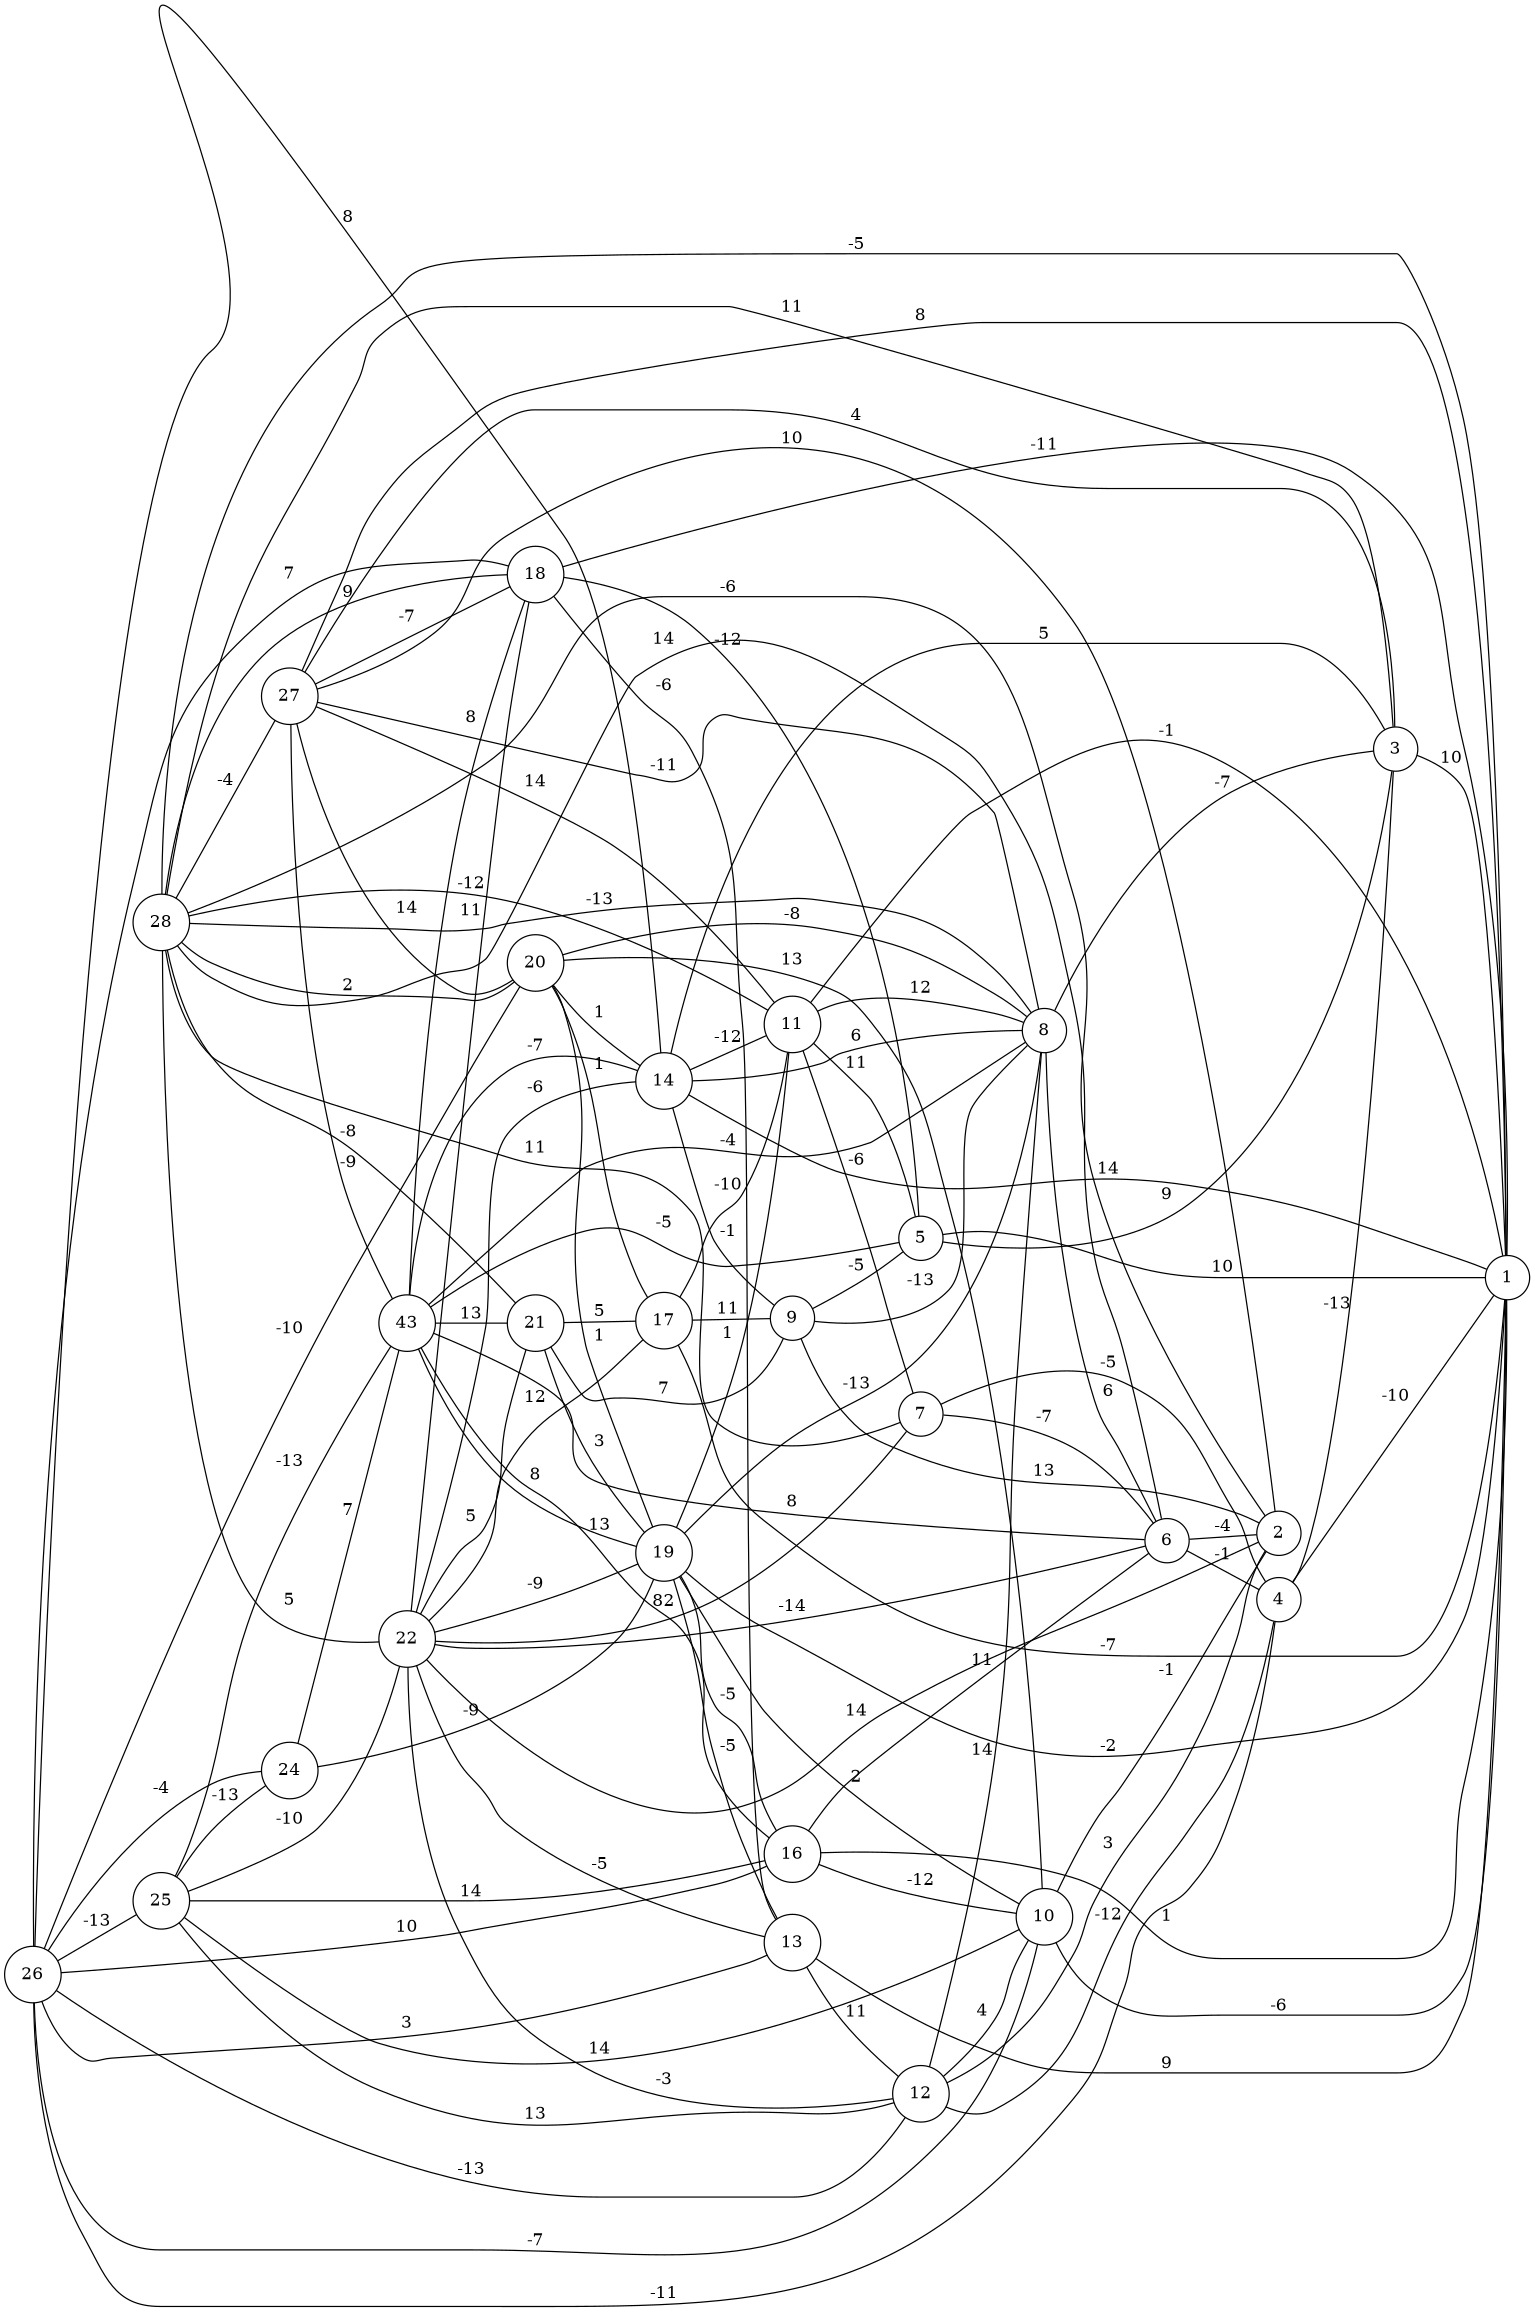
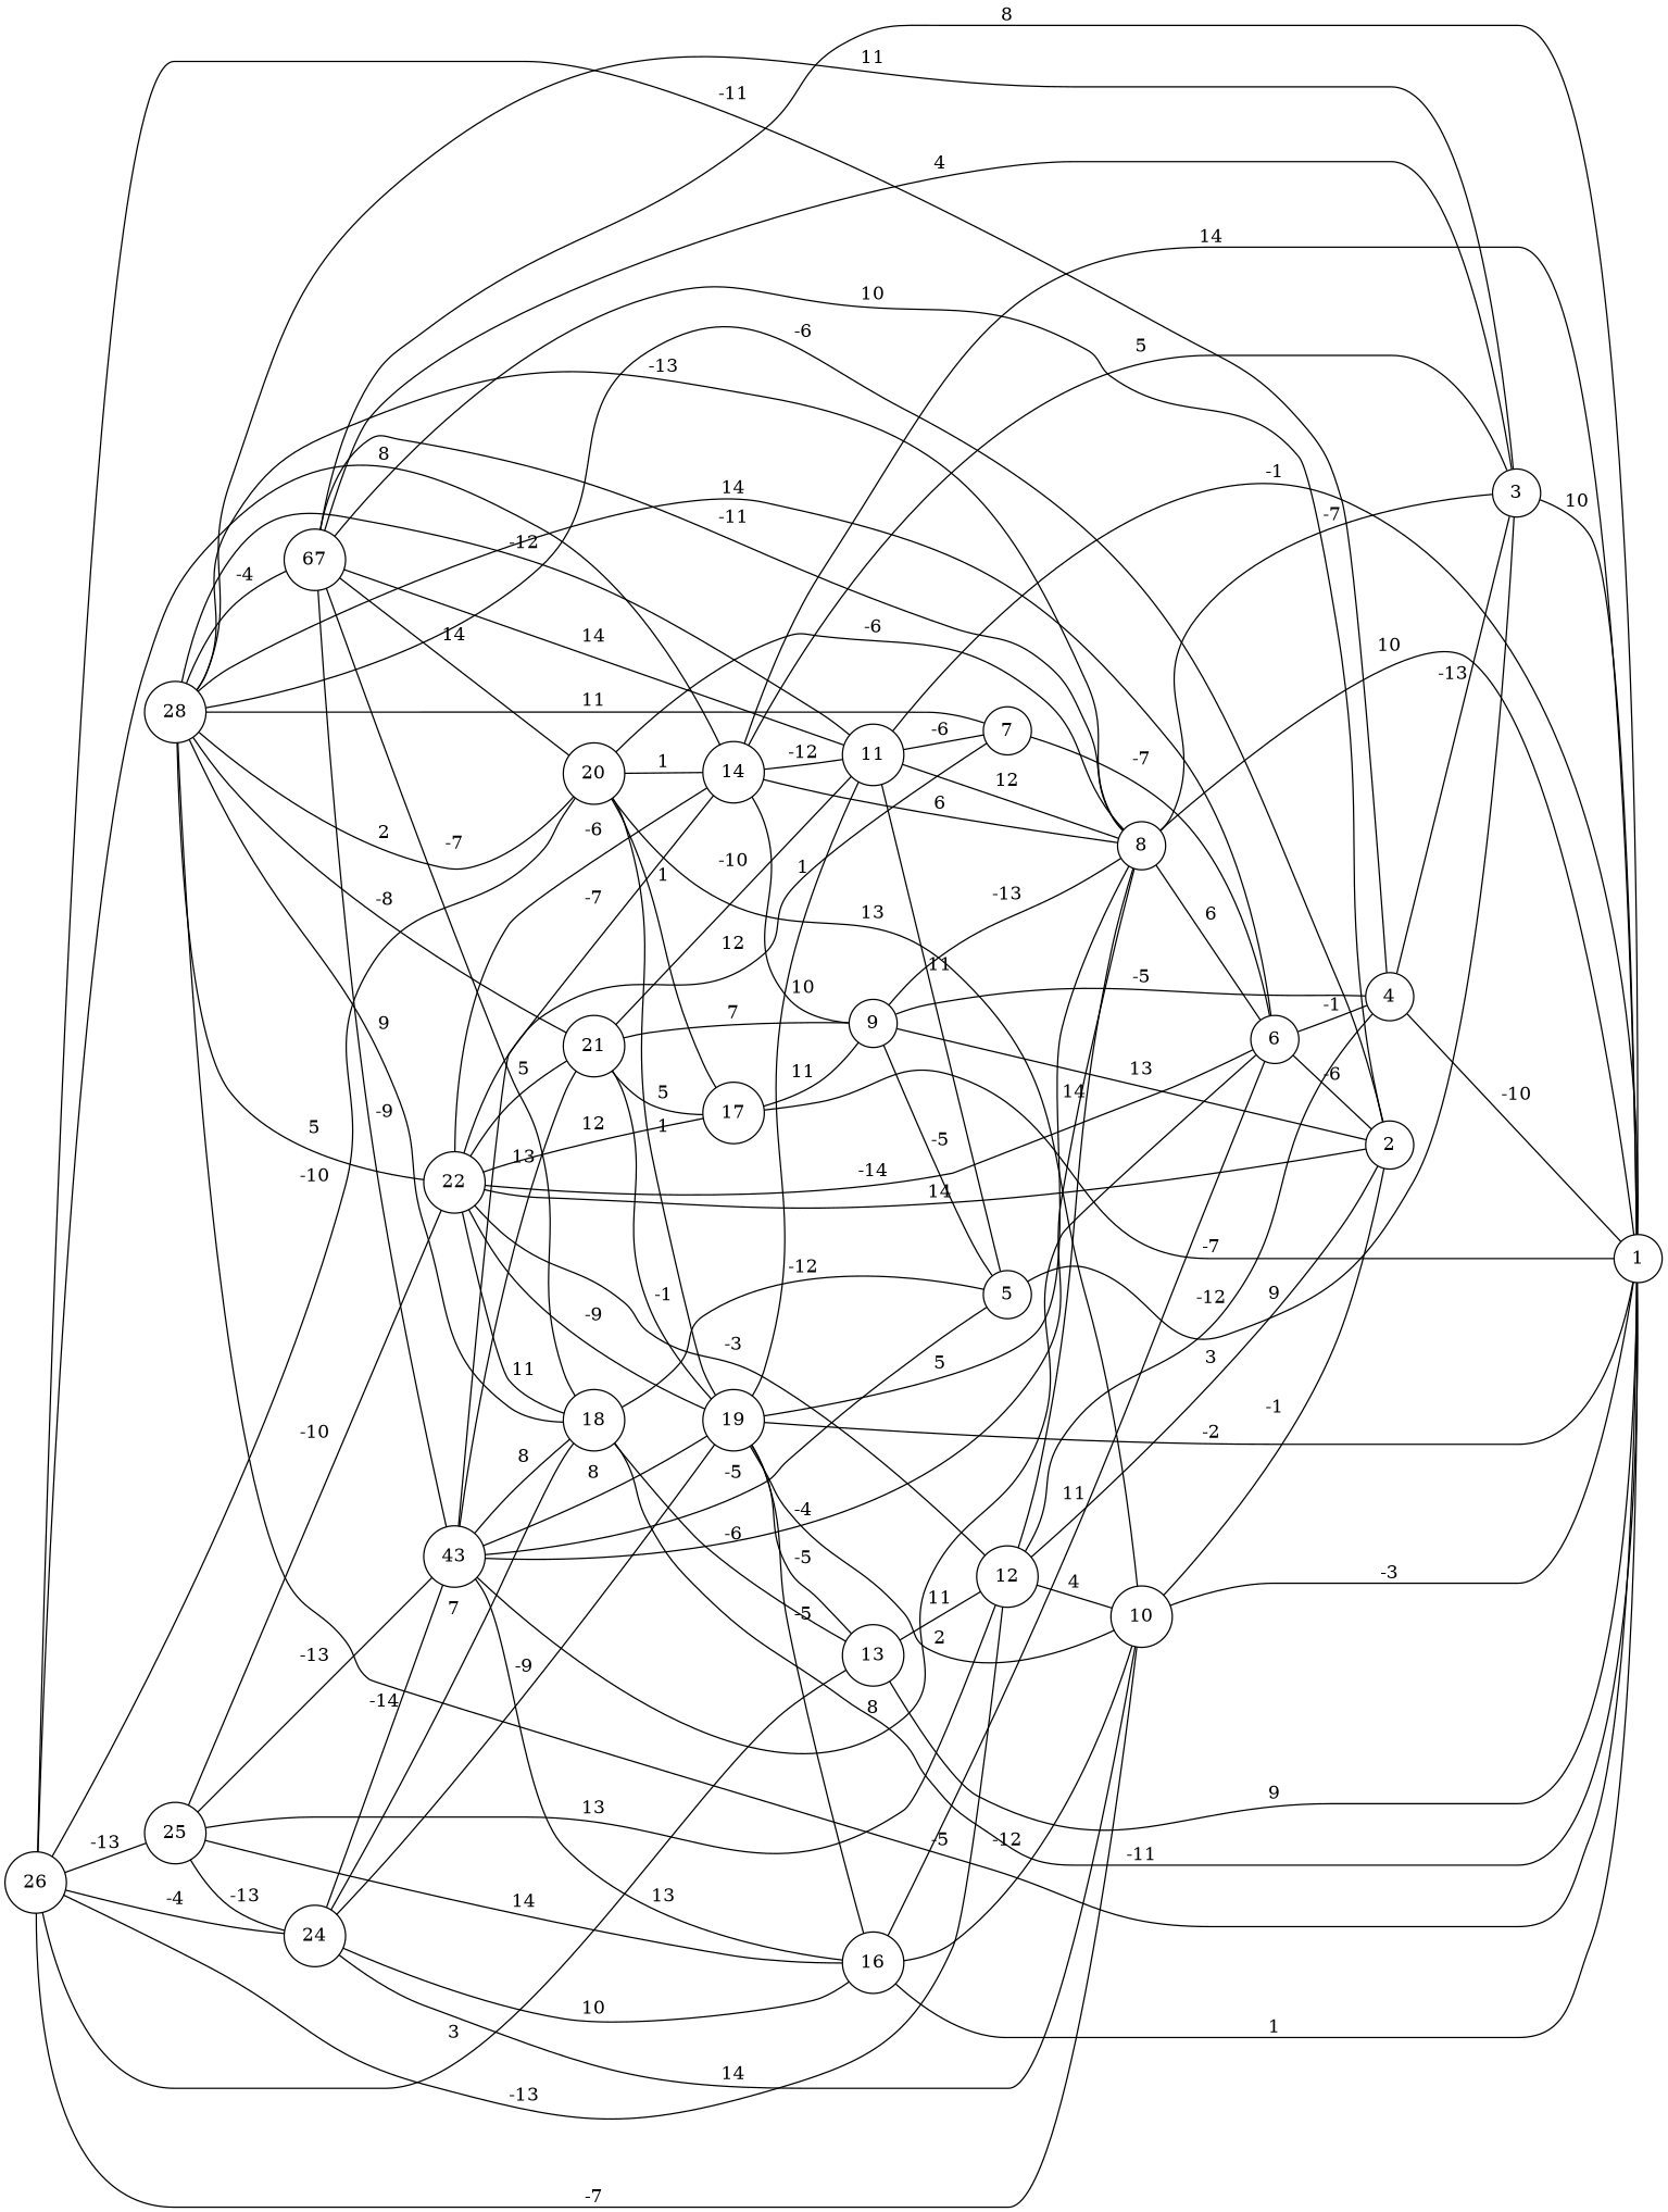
  graph {
    fontname="Helvetica,Arial,sans-serif"
    rankdir=LR
    node [shape=circle]
    28
    1
    2
    3
    6
    7
    8
    11
    18
    20
    21
    22
-   27
+   27 [label=67]
    4
    5
    13
    10
    14
    19
    17
    9
    12
    n23 [label=43]
    16
    26
    24
    25
    28 -- 1 [label=-5]
    28 -- 2 [label=-6]
    28 -- 3 [label=11]
    28 -- 6 [label=14]
    28 -- 7 [label=11]
    28 -- 8 [label=-13]
    28 -- 11 [label=-12]
    28 -- 18 [label=9]
    28 -- 20 [label=2]
    28 -- 21 [label=-8]
    28 -- 22 [label=5]
    28 -- 27 [label=-4]
    3 -- 1 [label=10]
-   6 -- 2 [label=-4]
+   6 -- 2 [label=-6]
    6 -- 4 [label=-1]
    7 -- 6 [label=-7]
-   7 -- 4 [label=-5]
+   9 -- 4 [label=-5]
    8 -- 3 [label=-7]
    8 -- 6 [label=6]
    11 -- 1 [label=-1]
    11 -- 7 [label=-6]
    11 -- 8 [label=12]
    11 -- 5 [label=11]
    18 -- 1 [label=-11]
    18 -- 5 [label=-12]
    18 -- 13 [label=-6]
-   20 -- 8 [label=-8]
+   20 -- 8 [label=-6]
    20 -- 10 [label=13]
    20 -- 14 [label=1]
    20 -- 19 [label=1]
    20 -- 17 [label=1]
-   21 -- 19 [label=3]
+   21 -- 19 [label=-1]
    21 -- 17 [label=5]
    21 -- 9 [label=7]
    22 -- 2 [label=14]
    22 -- 6 [label=-14]
-   22 -- 7 [label=82]
+   22 -- 7 [label=12]
    22 -- 18 [label=11]
    22 -- 21 [label=5]
-   22 -- 13 [label=-5]
    22 -- 14 [label=-6]
    22 -- 19 [label=-9]
    22 -- 17 [label=12]
    22 -- 12 [label=-3]
    27 -- 1 [label=8]
    27 -- 2 [label=10]
    27 -- 3 [label=4]
    27 -- 8 [label=-11]
    27 -- 11 [label=14]
    27 -- 18 [label=-7]
    27 -- 20 [label=14]
    27 -- n23 [label=-9]
    4 -- 1 [label=-10]
    4 -- 3 [label=-13]
-   5 -- 1 [label=10]
+   8 -- 1 [label=10]
    5 -- 3 [label=9]
    13 -- 1 [label=9]
    13 -- 12 [label=11]
-   10 -- 1 [label=-6]
+   10 -- 1 [label=-3]
    10 -- 2 [label=-1]
    14 -- 1 [label=14]
    14 -- 3 [label=5]
    14 -- 8 [label=6]
    14 -- 11 [label=-12]
-   14 -- 9 [label=-1]
+   14 -- 9 [label=10]
    19 -- 1 [label=-2]
-   19 -- 8 [label=-13]
+   19 -- 8 [label=5]
    19 -- 11 [label=1]
    19 -- 13 [label=-5]
    19 -- 10 [label=2]
    19 -- 16 [label=-5]
    17 -- 1 [label=-7]
-   17 -- 11 [label=-10]
+   21 -- 11 [label=-10]
    17 -- 9 [label=11]
    9 -- 2 [label=13]
    9 -- 8 [label=-13]
    9 -- 5 [label=-5]
    12 -- 2 [label=3]
    12 -- 8 [label=14]
    12 -- 4 [label=-12]
    12 -- 10 [label=4]
    n23 -- 6 [label=8]
    n23 -- 8 [label=-4]
    n23 -- 18 [label=8]
    n23 -- 21 [label=13]
    n23 -- 5 [label=-5]
    n23 -- 14 [label=-7]
    n23 -- 19 [label=8]
    n23 -- 16 [label=13]
    16 -- 1 [label=1]
    16 -- 6 [label=11]
    16 -- 10 [label=-12]
    26 -- 20 [label=-10]
    26 -- 4 [label=-11]
    26 -- 13 [label=3]
    26 -- 10 [label=-7]
    26 -- 14 [label=8]
    26 -- 12 [label=-13]
-   26 -- 16 [label=10]
+   24 -- 16 [label=10]
    26 -- 24 [label=-4]
    26 -- 25 [label=-13]
-   26 -- 18 [label=7]
-   25 -- 10 [label=14]
+   24 -- 18 [label=7]
+   24 -- 10 [label=14]
    24 -- 19 [label=-9]
-   24 -- n23 [label=7]
+   24 -- n23 [label=-14]
    25 -- 22 [label=-10]
    25 -- 12 [label=13]
    25 -- n23 [label=-13]
    25 -- 16 [label=14]
    25 -- 24 [label=-13]
  }
